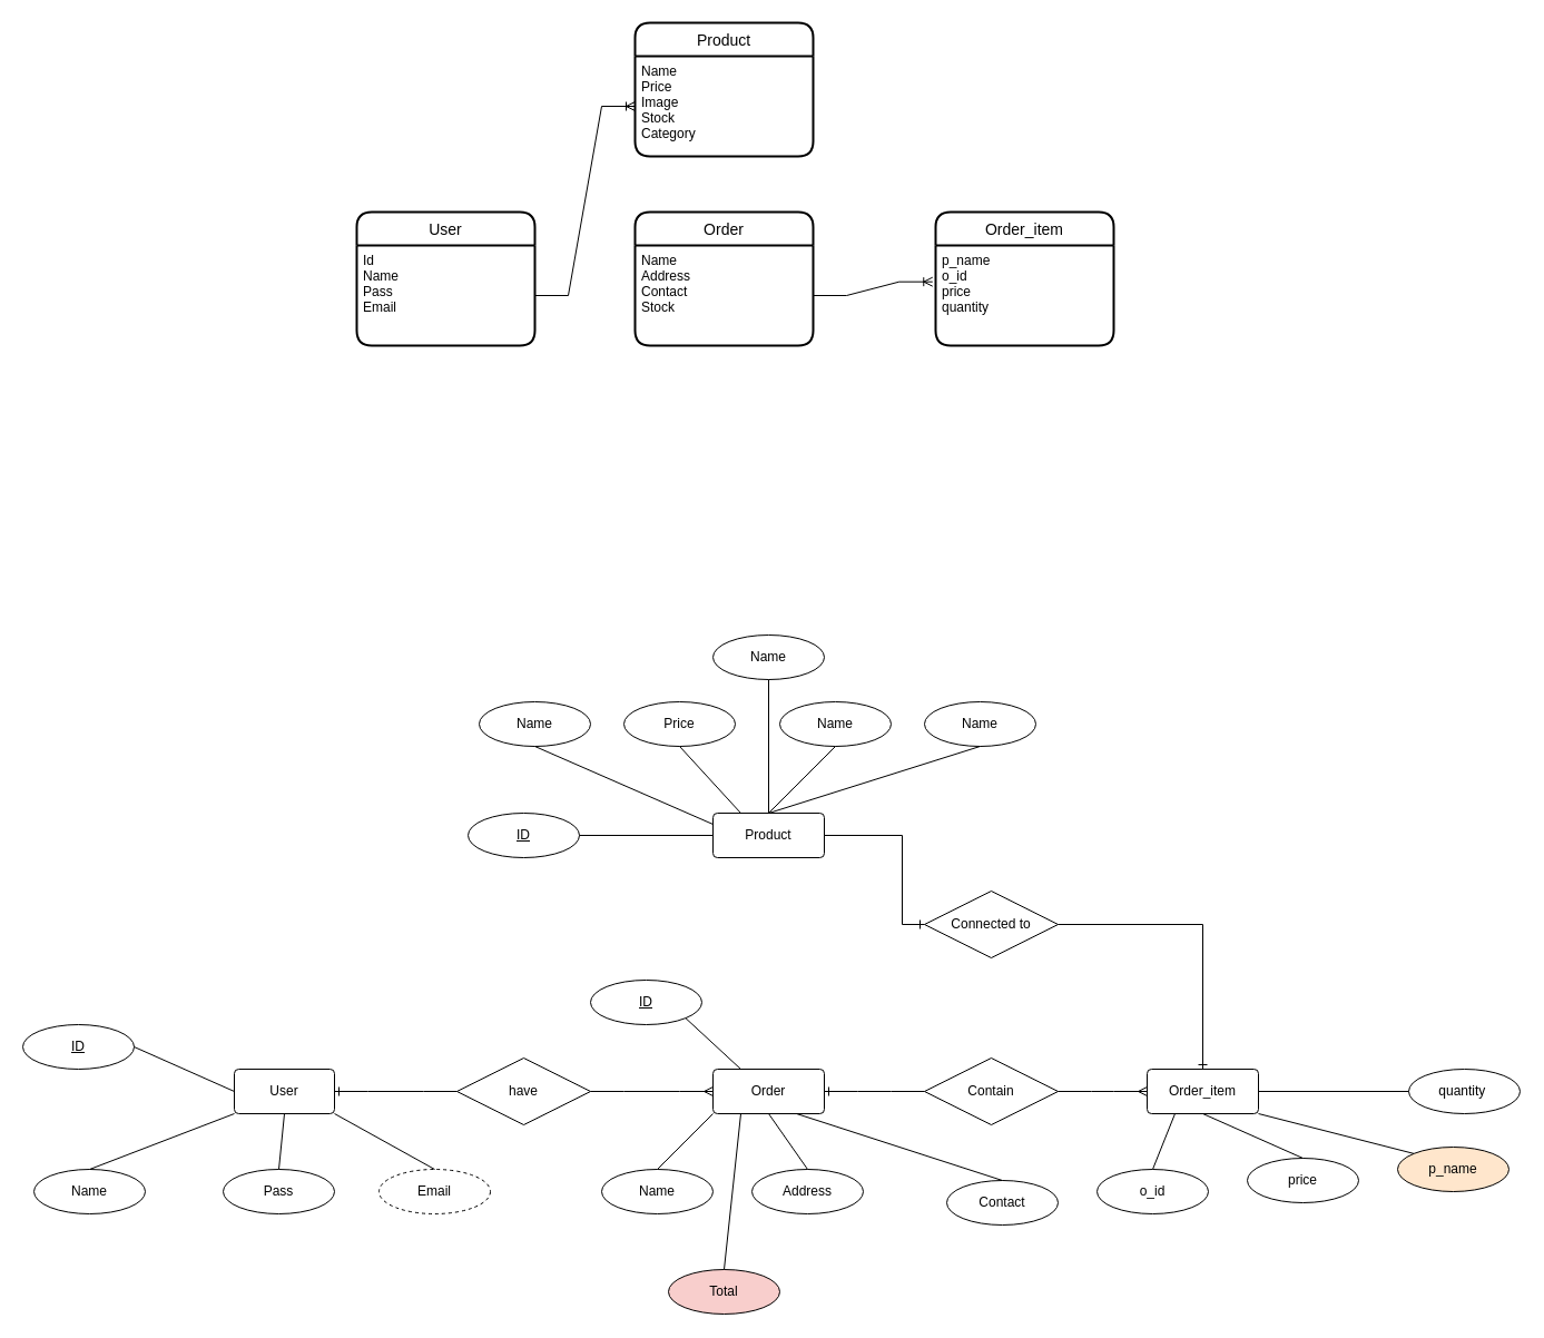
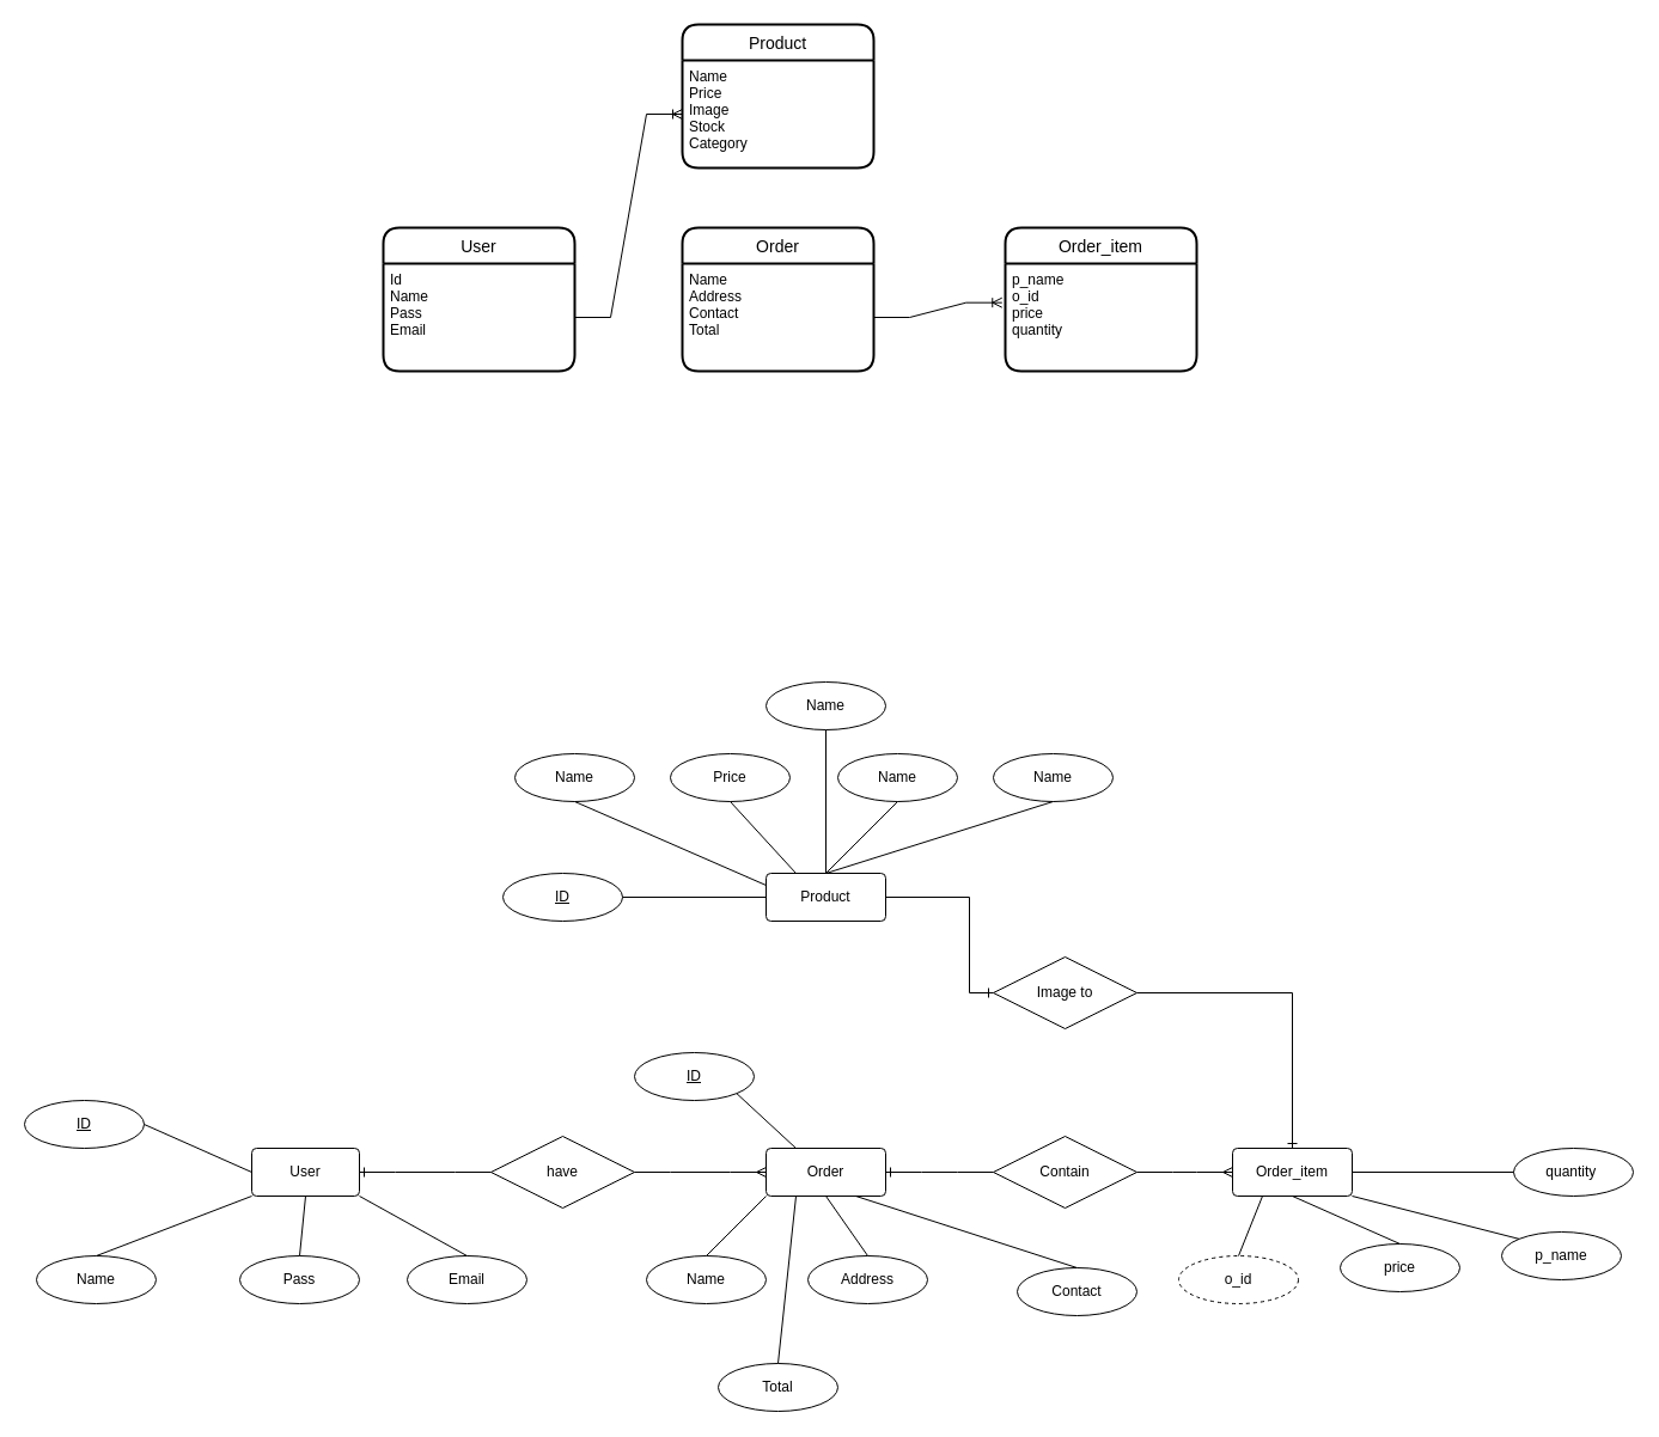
  <mxCell id="0" />
  <mxCell id="1" parent="0" />
  <mxCell id="2" value="Product" style="swimlane;childLayout=stackLayout;horizontal=1;startSize=30;horizontalStack=0;rounded=1;fontSize=14;fontStyle=0;strokeWidth=2;resizeParent=0;resizeLast=1;shadow=0;dashed=0;align=center;" vertex="1" parent="1"><mxGeometry x="570" y="20" width="160" height="120" as="geometry" /></mxCell>
  <mxCell id="3" value="Name&#10;Price&#10;Image&#10;Stock&#10;Category" style="align=left;strokeColor=none;fillColor=none;spacingLeft=4;fontSize=12;verticalAlign=top;resizable=0;rotatable=0;part=1;" vertex="1" parent="2"><mxGeometry y="30" width="160" height="90" as="geometry" /></mxCell>
  <mxCell id="4" value="Order" style="swimlane;childLayout=stackLayout;horizontal=1;startSize=30;horizontalStack=0;rounded=1;fontSize=14;fontStyle=0;strokeWidth=2;resizeParent=0;resizeLast=1;shadow=0;dashed=0;align=center;" vertex="1" parent="1"><mxGeometry x="570" y="190" width="160" height="120" as="geometry" /></mxCell>
- <mxCell id="5" value="Name&#10;Address&#10;Contact&#10;Stock" style="align=left;strokeColor=none;fillColor=none;spacingLeft=4;fontSize=12;verticalAlign=top;resizable=0;rotatable=0;part=1;" vertex="1" parent="4"><mxGeometry y="30" width="160" height="90" as="geometry" /></mxCell>
+ <mxCell id="5" value="Name&#10;Address&#10;Contact&#10;Total" style="align=left;strokeColor=none;fillColor=none;spacingLeft=4;fontSize=12;verticalAlign=top;resizable=0;rotatable=0;part=1;" vertex="1" parent="4"><mxGeometry y="30" width="160" height="90" as="geometry" /></mxCell>
  <mxCell id="6" value="Order_item" style="swimlane;childLayout=stackLayout;horizontal=1;startSize=30;horizontalStack=0;rounded=1;fontSize=14;fontStyle=0;strokeWidth=2;resizeParent=0;resizeLast=1;shadow=0;dashed=0;align=center;" vertex="1" parent="1"><mxGeometry x="840" y="190" width="160" height="120" as="geometry" /></mxCell>
  <mxCell id="7" value="p_name&#10;o_id&#10;price&#10;quantity " style="align=left;strokeColor=none;fillColor=none;spacingLeft=4;fontSize=12;verticalAlign=top;resizable=0;rotatable=0;part=1;" vertex="1" parent="6"><mxGeometry y="30" width="160" height="90" as="geometry" /></mxCell>
  <mxCell id="8" value="User" style="swimlane;childLayout=stackLayout;horizontal=1;startSize=30;horizontalStack=0;rounded=1;fontSize=14;fontStyle=0;strokeWidth=2;resizeParent=0;resizeLast=1;shadow=0;dashed=0;align=center;" vertex="1" parent="1"><mxGeometry x="320" y="190" width="160" height="120" as="geometry" /></mxCell>
  <mxCell id="9" value="Id&#10;Name&#10;Pass&#10;Email" style="align=left;strokeColor=none;fillColor=none;spacingLeft=4;fontSize=12;verticalAlign=top;resizable=0;rotatable=0;part=1;" vertex="1" parent="8"><mxGeometry y="30" width="160" height="90" as="geometry" /></mxCell>
  <mxCell id="10" value="" style="edgeStyle=entityRelationEdgeStyle;fontSize=12;html=1;endArrow=ERoneToMany;rounded=0;exitX=1;exitY=0.5;exitDx=0;exitDy=0;entryX=-0.017;entryY=0.363;entryDx=0;entryDy=0;entryPerimeter=0;" edge="1" parent="1" source="5" target="7"><mxGeometry width="100" height="100" relative="1" as="geometry"><mxPoint x="770" y="490" as="sourcePoint" /><mxPoint x="870" y="390" as="targetPoint" /></mxGeometry></mxCell>
  <mxCell id="11" value="" style="edgeStyle=entityRelationEdgeStyle;fontSize=12;html=1;endArrow=ERoneToMany;rounded=0;exitX=1;exitY=0.5;exitDx=0;exitDy=0;" edge="1" parent="1" source="9" target="3"><mxGeometry width="100" height="100" relative="1" as="geometry"><mxPoint x="390" y="510" as="sourcePoint" /><mxPoint x="490" y="410" as="targetPoint" /></mxGeometry></mxCell>
  <mxCell id="12" value="User" style="rounded=1;arcSize=10;whiteSpace=wrap;html=1;align=center;" vertex="1" parent="1"><mxGeometry x="210" y="960" width="90" height="40" as="geometry" /></mxCell>
  <mxCell id="13" value="Order" style="rounded=1;arcSize=10;whiteSpace=wrap;html=1;align=center;" vertex="1" parent="1"><mxGeometry x="640" y="960" width="100" height="40" as="geometry" /></mxCell>
  <mxCell id="14" value="Order_item" style="rounded=1;arcSize=10;whiteSpace=wrap;html=1;align=center;" vertex="1" parent="1"><mxGeometry x="1030" y="960" width="100" height="40" as="geometry" /></mxCell>
  <mxCell id="15" value="have" style="shape=rhombus;perimeter=rhombusPerimeter;whiteSpace=wrap;html=1;align=center;" vertex="1" parent="1"><mxGeometry x="410" y="950" width="120" height="60" as="geometry" /></mxCell>
  <mxCell id="16" value="" style="edgeStyle=entityRelationEdgeStyle;fontSize=12;html=1;endArrow=ERone;endFill=1;rounded=0;entryX=1;entryY=0.5;entryDx=0;entryDy=0;exitX=0;exitY=0.5;exitDx=0;exitDy=0;" edge="1" parent="1" source="15" target="12"><mxGeometry width="100" height="100" relative="1" as="geometry"><mxPoint x="300" y="1160" as="sourcePoint" /><mxPoint x="400" y="1060" as="targetPoint" /></mxGeometry></mxCell>
  <mxCell id="17" value="" style="edgeStyle=entityRelationEdgeStyle;fontSize=12;html=1;endArrow=ERmany;rounded=0;exitX=1;exitY=0.5;exitDx=0;exitDy=0;entryX=0;entryY=0.5;entryDx=0;entryDy=0;" edge="1" parent="1" source="15" target="13"><mxGeometry width="100" height="100" relative="1" as="geometry"><mxPoint x="510" y="1140" as="sourcePoint" /><mxPoint x="610" y="1040" as="targetPoint" /></mxGeometry></mxCell>
  <mxCell id="18" value="Contain" style="shape=rhombus;perimeter=rhombusPerimeter;whiteSpace=wrap;html=1;align=center;" vertex="1" parent="1"><mxGeometry x="830" y="950" width="120" height="60" as="geometry" /></mxCell>
  <mxCell id="19" value="" style="edgeStyle=entityRelationEdgeStyle;fontSize=12;html=1;endArrow=ERmany;rounded=0;exitX=1;exitY=0.5;exitDx=0;exitDy=0;entryX=0;entryY=0.5;entryDx=0;entryDy=0;" edge="1" parent="1" source="18" target="14"><mxGeometry width="100" height="100" relative="1" as="geometry"><mxPoint x="940" y="1030" as="sourcePoint" /><mxPoint x="1050" y="1030" as="targetPoint" /></mxGeometry></mxCell>
  <mxCell id="20" value="" style="edgeStyle=entityRelationEdgeStyle;fontSize=12;html=1;endArrow=ERone;endFill=1;rounded=0;entryX=1;entryY=0.5;entryDx=0;entryDy=0;exitX=0;exitY=0.5;exitDx=0;exitDy=0;" edge="1" parent="1" source="18" target="13"><mxGeometry width="100" height="100" relative="1" as="geometry"><mxPoint x="420" y="990" as="sourcePoint" /><mxPoint x="310" y="990" as="targetPoint" /></mxGeometry></mxCell>
  <mxCell id="21" value="Product" style="rounded=1;arcSize=10;whiteSpace=wrap;html=1;align=center;" vertex="1" parent="1"><mxGeometry x="640" y="730" width="100" height="40" as="geometry" /></mxCell>
- <mxCell id="22" value="Connected to" style="shape=rhombus;perimeter=rhombusPerimeter;whiteSpace=wrap;html=1;align=center;" vertex="1" parent="1"><mxGeometry x="830" y="800" width="120" height="60" as="geometry" /></mxCell>
+ <mxCell id="22" value="Image to" style="shape=rhombus;perimeter=rhombusPerimeter;whiteSpace=wrap;html=1;align=center;" vertex="1" parent="1"><mxGeometry x="830" y="800" width="120" height="60" as="geometry" /></mxCell>
  <mxCell id="23" value="" style="fontSize=12;html=1;endArrow=ERone;endFill=1;rounded=0;entryX=0.5;entryY=0;entryDx=0;entryDy=0;exitX=1;exitY=0.5;exitDx=0;exitDy=0;" edge="1" parent="1" source="22" target="14"><mxGeometry width="100" height="100" relative="1" as="geometry"><mxPoint x="750" y="930" as="sourcePoint" /><mxPoint x="850" y="830" as="targetPoint" /><Array as="points"><mxPoint x="1080" y="830" /></Array></mxGeometry></mxCell>
  <mxCell id="24" value="" style="fontSize=12;html=1;endArrow=ERone;endFill=1;rounded=0;exitX=1;exitY=0.5;exitDx=0;exitDy=0;" edge="1" parent="1" source="21"><mxGeometry width="100" height="100" relative="1" as="geometry"><mxPoint x="960" y="840" as="sourcePoint" /><mxPoint x="830" y="830" as="targetPoint" /><Array as="points"><mxPoint x="810" y="750" /><mxPoint x="810" y="830" /></Array></mxGeometry></mxCell>
  <mxCell id="25" value="Name" style="ellipse;whiteSpace=wrap;html=1;align=center;" vertex="1" parent="1"><mxGeometry x="30" y="1050" width="100" height="40" as="geometry" /></mxCell>
  <mxCell id="26" value="Pass" style="ellipse;whiteSpace=wrap;html=1;align=center;" vertex="1" parent="1"><mxGeometry x="200" y="1050" width="100" height="40" as="geometry" /></mxCell>
- <mxCell id="27" value="Email" style="ellipse;whiteSpace=wrap;html=1;align=center;dashed=1;" vertex="1" parent="1"><mxGeometry x="340" y="1050" width="100" height="40" as="geometry" /></mxCell>
+ <mxCell id="27" value="Email" style="ellipse;whiteSpace=wrap;html=1;align=center;" vertex="1" parent="1"><mxGeometry x="340" y="1050" width="100" height="40" as="geometry" /></mxCell>
  <mxCell id="28" value="" style="endArrow=none;html=1;rounded=0;entryX=0;entryY=1;entryDx=0;entryDy=0;exitX=0.5;exitY=0;exitDx=0;exitDy=0;" edge="1" parent="1" source="25" target="12"><mxGeometry relative="1" as="geometry"><mxPoint x="100" y="940" as="sourcePoint" /><mxPoint x="260" y="940" as="targetPoint" /></mxGeometry></mxCell>
  <mxCell id="29" value="" style="endArrow=none;html=1;rounded=0;entryX=0.5;entryY=1;entryDx=0;entryDy=0;exitX=0.5;exitY=0;exitDx=0;exitDy=0;" edge="1" parent="1" source="26" target="12"><mxGeometry relative="1" as="geometry"><mxPoint x="90" y="1060" as="sourcePoint" /><mxPoint x="220" y="1010" as="targetPoint" /></mxGeometry></mxCell>
  <mxCell id="30" value="" style="endArrow=none;html=1;rounded=0;entryX=1;entryY=1;entryDx=0;entryDy=0;exitX=0.5;exitY=0;exitDx=0;exitDy=0;" edge="1" parent="1" source="27" target="12"><mxGeometry relative="1" as="geometry"><mxPoint x="260" y="1060" as="sourcePoint" /><mxPoint x="265" y="1010" as="targetPoint" /></mxGeometry></mxCell>
  <mxCell id="31" value="ID" style="ellipse;whiteSpace=wrap;html=1;align=center;fontStyle=4;" vertex="1" parent="1"><mxGeometry x="20" y="920" width="100" height="40" as="geometry" /></mxCell>
  <mxCell id="32" value="" style="endArrow=none;html=1;rounded=0;exitX=1;exitY=0.5;exitDx=0;exitDy=0;entryX=0;entryY=0.5;entryDx=0;entryDy=0;" edge="1" parent="1" source="31" target="12"><mxGeometry relative="1" as="geometry"><mxPoint x="190" y="810" as="sourcePoint" /><mxPoint x="350" y="810" as="targetPoint" /></mxGeometry></mxCell>
  <mxCell id="33" value="Name" style="ellipse;whiteSpace=wrap;html=1;align=center;" vertex="1" parent="1"><mxGeometry x="540" y="1050" width="100" height="40" as="geometry" /></mxCell>
  <mxCell id="34" value="Address" style="ellipse;whiteSpace=wrap;html=1;align=center;" vertex="1" parent="1"><mxGeometry x="675" y="1050" width="100" height="40" as="geometry" /></mxCell>
  <mxCell id="35" value="Contact" style="ellipse;whiteSpace=wrap;html=1;align=center;" vertex="1" parent="1"><mxGeometry x="850" y="1060" width="100" height="40" as="geometry" /></mxCell>
- <mxCell id="36" value="Total" style="ellipse;whiteSpace=wrap;html=1;align=center;fillColor=#f8cecc;" vertex="1" parent="1"><mxGeometry x="600" y="1140" width="100" height="40" as="geometry" /></mxCell>
+ <mxCell id="36" value="Total" style="ellipse;whiteSpace=wrap;html=1;align=center;" vertex="1" parent="1"><mxGeometry x="600" y="1140" width="100" height="40" as="geometry" /></mxCell>
  <mxCell id="37" value="" style="endArrow=none;html=1;rounded=0;exitX=0;exitY=1;exitDx=0;exitDy=0;entryX=0.5;entryY=0;entryDx=0;entryDy=0;" edge="1" parent="1" source="13" target="33"><mxGeometry relative="1" as="geometry"><mxPoint x="460" y="1180" as="sourcePoint" /><mxPoint x="620" y="1180" as="targetPoint" /></mxGeometry></mxCell>
  <mxCell id="38" value="" style="endArrow=none;html=1;rounded=0;exitX=0.25;exitY=1;exitDx=0;exitDy=0;entryX=0.5;entryY=0;entryDx=0;entryDy=0;" edge="1" parent="1" source="13" target="36"><mxGeometry relative="1" as="geometry"><mxPoint x="650" y="1010" as="sourcePoint" /><mxPoint x="600" y="1060" as="targetPoint" /></mxGeometry></mxCell>
  <mxCell id="39" value="" style="endArrow=none;html=1;rounded=0;exitX=0.5;exitY=1;exitDx=0;exitDy=0;entryX=0.5;entryY=0;entryDx=0;entryDy=0;" edge="1" parent="1" source="13" target="34"><mxGeometry relative="1" as="geometry"><mxPoint x="675" y="1010" as="sourcePoint" /><mxPoint x="660" y="1150" as="targetPoint" /></mxGeometry></mxCell>
  <mxCell id="40" value="" style="endArrow=none;html=1;rounded=0;exitX=0.75;exitY=1;exitDx=0;exitDy=0;entryX=0.5;entryY=0;entryDx=0;entryDy=0;" edge="1" parent="1" source="13" target="35"><mxGeometry relative="1" as="geometry"><mxPoint x="700" y="1010" as="sourcePoint" /><mxPoint x="735" y="1060" as="targetPoint" /></mxGeometry></mxCell>
  <mxCell id="41" value="ID" style="ellipse;whiteSpace=wrap;html=1;align=center;fontStyle=4;" vertex="1" parent="1"><mxGeometry x="530" y="880" width="100" height="40" as="geometry" /></mxCell>
  <mxCell id="42" value="" style="endArrow=none;html=1;rounded=0;exitX=1;exitY=1;exitDx=0;exitDy=0;entryX=0.25;entryY=0;entryDx=0;entryDy=0;" edge="1" parent="1" source="41" target="13"><mxGeometry relative="1" as="geometry"><mxPoint x="700" y="770" as="sourcePoint" /><mxPoint x="720" y="940" as="targetPoint" /></mxGeometry></mxCell>
- <mxCell id="43" value="p_name" style="ellipse;whiteSpace=wrap;html=1;align=center;fillColor=#ffe6cc;" vertex="1" parent="1"><mxGeometry x="1255" y="1030" width="100" height="40" as="geometry" /></mxCell>
+ <mxCell id="43" value="p_name" style="ellipse;whiteSpace=wrap;html=1;align=center;" vertex="1" parent="1"><mxGeometry x="1255" y="1030" width="100" height="40" as="geometry" /></mxCell>
  <mxCell id="44" value="" style="endArrow=none;html=1;rounded=0;exitX=1;exitY=1;exitDx=0;exitDy=0;entryX=0;entryY=0;entryDx=0;entryDy=0;" edge="1" parent="1" target="43" source="14"><mxGeometry relative="1" as="geometry"><mxPoint x="1150" y="980" as="sourcePoint" /><mxPoint x="1170" y="1040" as="targetPoint" /></mxGeometry></mxCell>
  <mxCell id="45" value="price" style="ellipse;whiteSpace=wrap;html=1;align=center;" vertex="1" parent="1"><mxGeometry x="1120" y="1040" width="100" height="40" as="geometry" /></mxCell>
  <mxCell id="46" value="" style="endArrow=none;html=1;rounded=0;exitX=0.5;exitY=1;exitDx=0;exitDy=0;entryX=0.5;entryY=0;entryDx=0;entryDy=0;" edge="1" parent="1" target="45" source="14"><mxGeometry relative="1" as="geometry"><mxPoint x="1020" y="990" as="sourcePoint" /><mxPoint x="1040" y="1050" as="targetPoint" /></mxGeometry></mxCell>
- <mxCell id="47" value="o_id" style="ellipse;whiteSpace=wrap;html=1;align=center;" vertex="1" parent="1"><mxGeometry x="985" y="1050" width="100" height="40" as="geometry" /></mxCell>
+ <mxCell id="47" value="o_id" style="ellipse;whiteSpace=wrap;html=1;align=center;dashed=1;" vertex="1" parent="1"><mxGeometry x="985" y="1050" width="100" height="40" as="geometry" /></mxCell>
  <mxCell id="48" value="" style="endArrow=none;html=1;rounded=0;exitX=0.25;exitY=1;exitDx=0;exitDy=0;entryX=0.5;entryY=0;entryDx=0;entryDy=0;" edge="1" parent="1" target="47" source="14"><mxGeometry relative="1" as="geometry"><mxPoint x="880" y="1000" as="sourcePoint" /><mxPoint x="900" y="1060" as="targetPoint" /></mxGeometry></mxCell>
  <mxCell id="49" value="&lt;span style=&quot;text-align: left;&quot;&gt;quantity&amp;nbsp;&lt;/span&gt;" style="ellipse;whiteSpace=wrap;html=1;align=center;" vertex="1" parent="1"><mxGeometry x="1265" y="960" width="100" height="40" as="geometry" /></mxCell>
  <mxCell id="50" value="" style="endArrow=none;html=1;rounded=0;exitX=1;exitY=0.5;exitDx=0;exitDy=0;entryX=0;entryY=0.5;entryDx=0;entryDy=0;" edge="1" parent="1" target="49" source="14"><mxGeometry relative="1" as="geometry"><mxPoint x="1140" y="930" as="sourcePoint" /><mxPoint x="1180" y="970" as="targetPoint" /></mxGeometry></mxCell>
  <mxCell id="51" value="Name" style="ellipse;whiteSpace=wrap;html=1;align=center;" vertex="1" parent="1"><mxGeometry x="430" y="630" width="100" height="40" as="geometry" /></mxCell>
  <mxCell id="52" value="Price" style="ellipse;whiteSpace=wrap;html=1;align=center;" vertex="1" parent="1"><mxGeometry x="560" y="630" width="100" height="40" as="geometry" /></mxCell>
  <mxCell id="53" value="Name" style="ellipse;whiteSpace=wrap;html=1;align=center;" vertex="1" parent="1"><mxGeometry x="700" y="630" width="100" height="40" as="geometry" /></mxCell>
  <mxCell id="54" value="Name" style="ellipse;whiteSpace=wrap;html=1;align=center;" vertex="1" parent="1"><mxGeometry x="830" y="630" width="100" height="40" as="geometry" /></mxCell>
  <mxCell id="55" value="Name" style="ellipse;whiteSpace=wrap;html=1;align=center;" vertex="1" parent="1"><mxGeometry x="640" y="570" width="100" height="40" as="geometry" /></mxCell>
  <mxCell id="56" value="" style="endArrow=none;html=1;rounded=0;entryX=0.5;entryY=1;entryDx=0;entryDy=0;" edge="1" parent="1" source="21" target="55"><mxGeometry relative="1" as="geometry"><mxPoint x="570" y="600" as="sourcePoint" /><mxPoint x="730" y="600" as="targetPoint" /></mxGeometry></mxCell>
  <mxCell id="57" value="" style="endArrow=none;html=1;rounded=0;entryX=0.5;entryY=1;entryDx=0;entryDy=0;exitX=0.5;exitY=0;exitDx=0;exitDy=0;" edge="1" parent="1" source="21" target="53"><mxGeometry relative="1" as="geometry"><mxPoint x="700" y="740" as="sourcePoint" /><mxPoint x="700" y="620" as="targetPoint" /></mxGeometry></mxCell>
  <mxCell id="58" value="" style="endArrow=none;html=1;rounded=0;entryX=0.5;entryY=1;entryDx=0;entryDy=0;exitX=0.5;exitY=0;exitDx=0;exitDy=0;" edge="1" parent="1" source="21" target="54"><mxGeometry relative="1" as="geometry"><mxPoint x="700" y="740" as="sourcePoint" /><mxPoint x="760" y="680" as="targetPoint" /></mxGeometry></mxCell>
  <mxCell id="59" value="" style="endArrow=none;html=1;rounded=0;entryX=0.5;entryY=1;entryDx=0;entryDy=0;exitX=0.25;exitY=0;exitDx=0;exitDy=0;" edge="1" parent="1" source="21" target="52"><mxGeometry relative="1" as="geometry"><mxPoint x="700" y="740" as="sourcePoint" /><mxPoint x="890" y="680" as="targetPoint" /></mxGeometry></mxCell>
  <mxCell id="60" value="" style="endArrow=none;html=1;rounded=0;entryX=0.5;entryY=1;entryDx=0;entryDy=0;exitX=0;exitY=0.25;exitDx=0;exitDy=0;" edge="1" parent="1" source="21" target="51"><mxGeometry relative="1" as="geometry"><mxPoint x="675" y="740" as="sourcePoint" /><mxPoint x="620" y="680" as="targetPoint" /></mxGeometry></mxCell>
  <mxCell id="61" value="ID" style="ellipse;whiteSpace=wrap;html=1;align=center;fontStyle=4;" vertex="1" parent="1"><mxGeometry x="420" y="730" width="100" height="40" as="geometry" /></mxCell>
  <mxCell id="62" value="" style="endArrow=none;html=1;rounded=0;entryX=1;entryY=0.5;entryDx=0;entryDy=0;exitX=0;exitY=0.5;exitDx=0;exitDy=0;" edge="1" parent="1" source="21" target="61"><mxGeometry relative="1" as="geometry"><mxPoint x="650" y="750" as="sourcePoint" /><mxPoint x="490" y="680" as="targetPoint" /></mxGeometry></mxCell>
